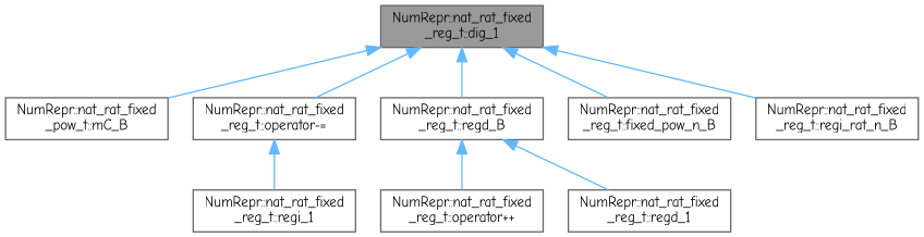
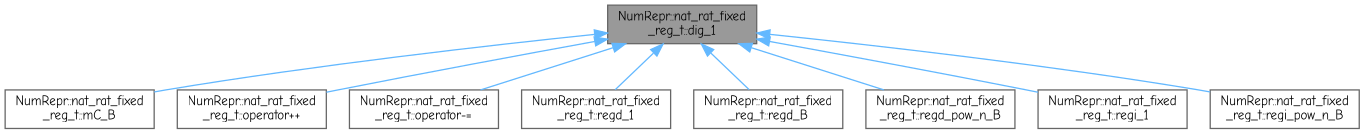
  digraph {
    fontname="Comic Neue"
    rankdir=TB
    node [color=grey40 fillcolor=white fontname="Comic Neue" fontsize=10 shape=box style=filled]
    edge [color=steelblue1 dir=back fontname="Comic Neue" fontsize=10 labelfontname=Helvetica labelfontsize=10 style=solid]
    n1 [color=gray40 fillcolor=grey60 fontcolor=black height=0.2 label="NumRepr::nat_rat_fixed\l_reg_t::dig_1" width=0.4]
-   n2 [height=0.2 label="NumRepr::nat_rat_fixed\l_pow_t::mC_B" width=0.4]
+   n2 [height=0.2 label="NumRepr::nat_rat_fixed\l_reg_t::mC_B" width=0.4]
    n3 [height=0.2 label="NumRepr::nat_rat_fixed\l_reg_t::operator++" width=0.4]
    n4 [height=0.2 label="NumRepr::nat_rat_fixed\l_reg_t::operator-=" width=0.4]
    n5 [height=0.2 label="NumRepr::nat_rat_fixed\l_reg_t::regd_1" width=0.4]
    n6 [height=0.2 label="NumRepr::nat_rat_fixed\l_reg_t::regd_B" width=0.4]
-   n7 [height=0.2 label="NumRepr::nat_rat_fixed\l_reg_t::fixed_pow_n_B" width=0.4]
+   n7 [height=0.2 label="NumRepr::nat_rat_fixed\l_reg_t::regd_pow_n_B" width=0.4]
    n8 [height=0.2 label="NumRepr::nat_rat_fixed\l_reg_t::regi_1" width=0.4]
-   n9 [height=0.2 label="NumRepr::nat_rat_fixed\l_reg_t::regi_rat_n_B" width=0.4]
+   n9 [height=0.2 label="NumRepr::nat_rat_fixed\l_reg_t::regi_pow_n_B" width=0.4]
    n1 -> n2
-   n6 -> n3
+   n1 -> n3
    n1 -> n4
-   n6 -> n5
+   n1 -> n5
    n1 -> n6
    n1 -> n7
-   n4 -> n8
+   n1 -> n8
    n1 -> n9
  }
